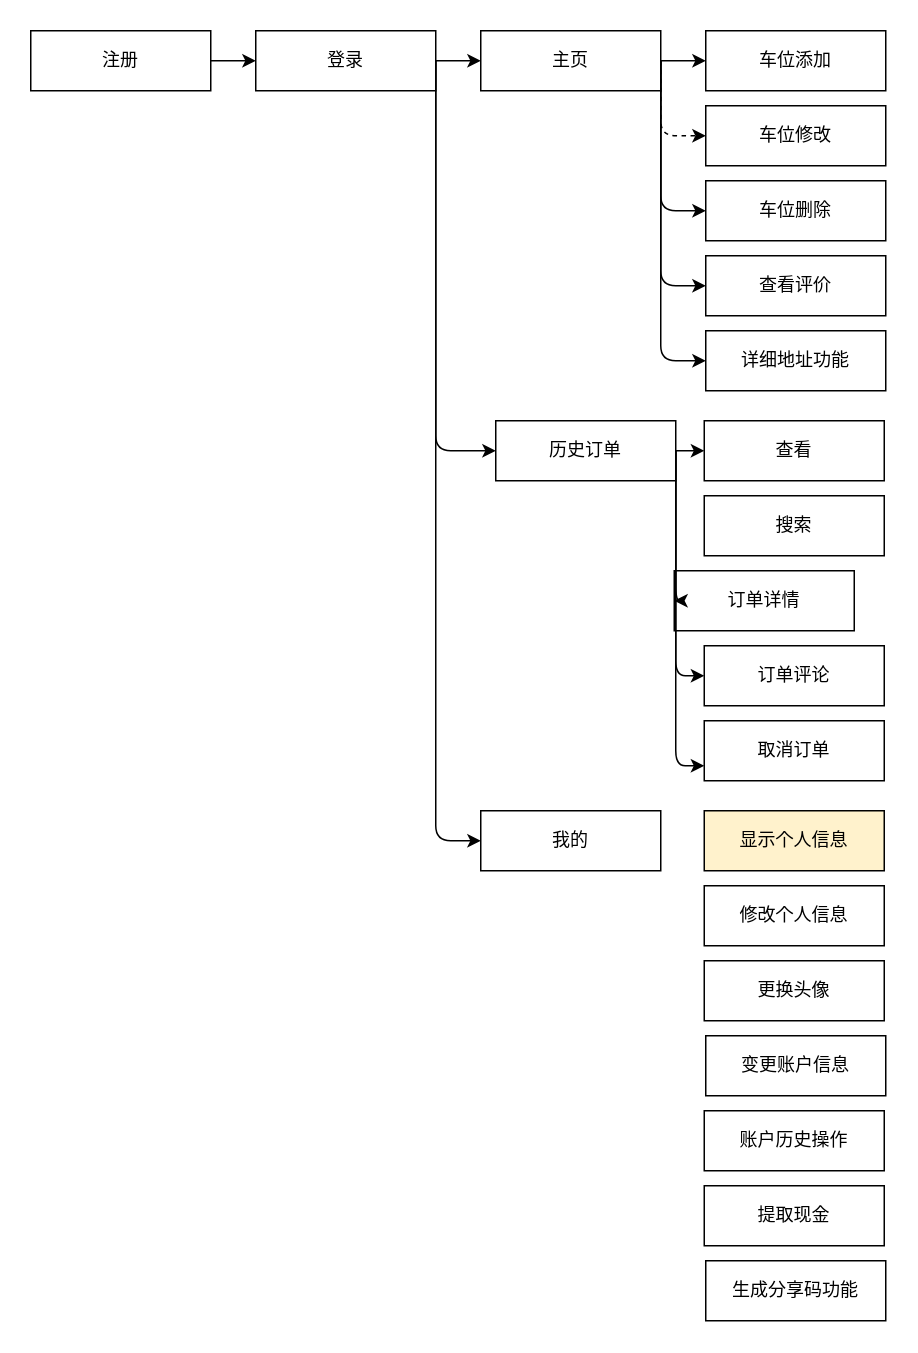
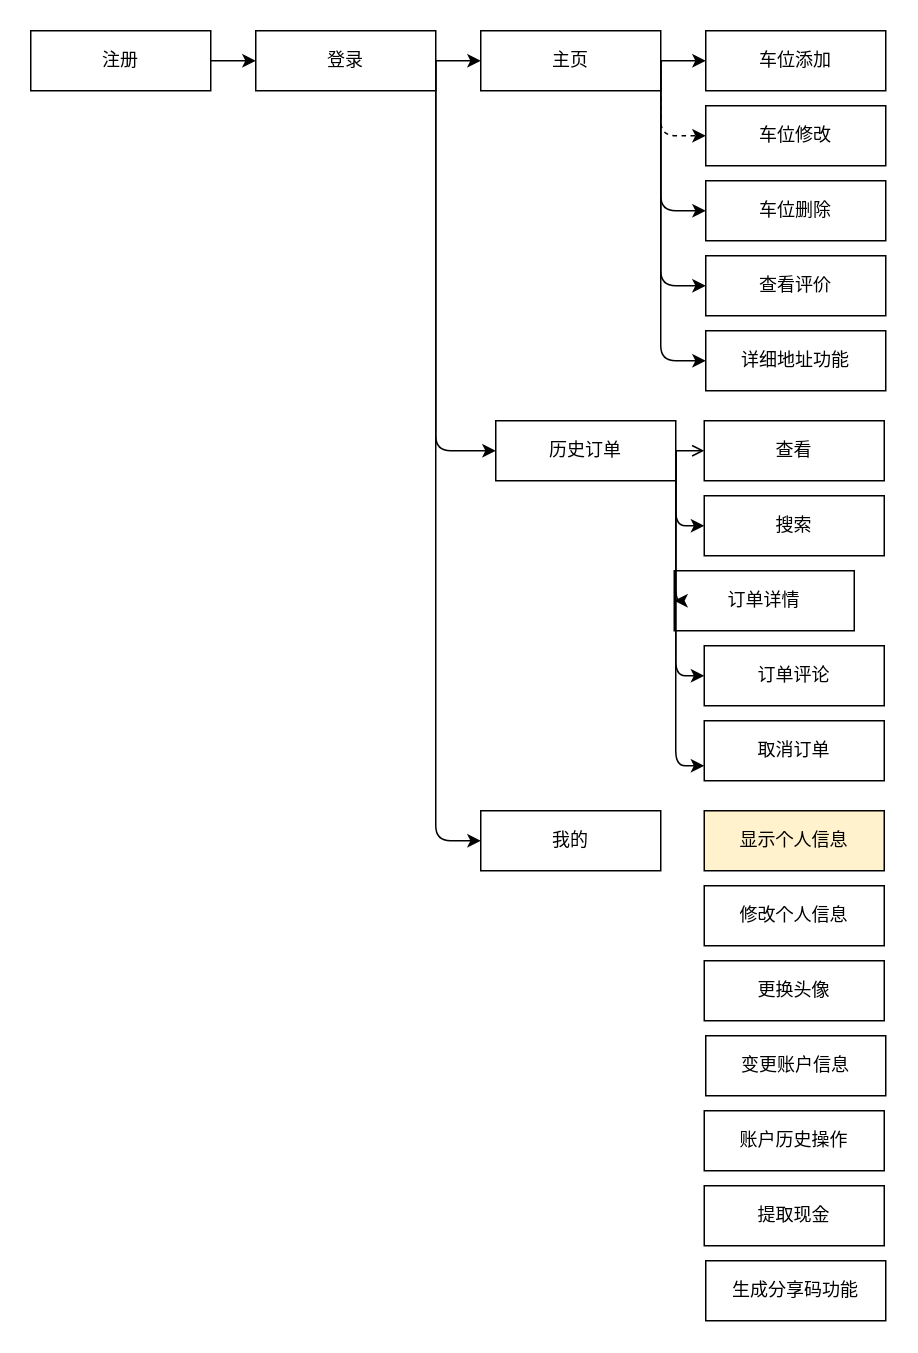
  <mxCell id="0" />
  <mxCell id="1" parent="0" />
  <mxCell id="2" value="登录" style="rounded=0;whiteSpace=wrap;html=1;" vertex="1" parent="1"><mxGeometry x="170" y="20" width="120" height="40" as="geometry" /></mxCell>
  <mxCell id="3" value="主页" style="rounded=0;whiteSpace=wrap;html=1;" vertex="1" parent="1"><mxGeometry x="320" y="20" width="120" height="40" as="geometry" /></mxCell>
  <mxCell id="4" value="" style="endArrow=classic;html=1;exitX=1;exitY=0.5;exitDx=0;exitDy=0;entryX=0;entryY=0.5;entryDx=0;entryDy=0;" edge="1" parent="1" source="2" target="3"><mxGeometry width="50" height="50" relative="1" as="geometry"><mxPoint x="530" y="310" as="sourcePoint" /><mxPoint x="580" y="260" as="targetPoint" /></mxGeometry></mxCell>
  <mxCell id="5" value="车位添加" style="rounded=0;whiteSpace=wrap;html=1;" vertex="1" parent="1"><mxGeometry x="470" y="20" width="120" height="40" as="geometry" /></mxCell>
  <mxCell id="6" value="" style="endArrow=classic;html=1;exitX=1;exitY=0.5;exitDx=0;exitDy=0;entryX=0;entryY=0.5;entryDx=0;entryDy=0;" edge="1" parent="1" source="3" target="5"><mxGeometry width="50" height="50" relative="1" as="geometry"><mxPoint x="530" y="310" as="sourcePoint" /><mxPoint x="580" y="260" as="targetPoint" /></mxGeometry></mxCell>
  <mxCell id="7" value="车位修改" style="rounded=0;whiteSpace=wrap;html=1;" vertex="1" parent="1"><mxGeometry x="470" y="70" width="120" height="40" as="geometry" /></mxCell>
  <mxCell id="8" value="" style="endArrow=classic;html=1;exitX=1;exitY=0.5;exitDx=0;exitDy=0;entryX=0;entryY=0.5;entryDx=0;entryDy=0;dashed=1;" edge="1" parent="1" source="3" target="7"><mxGeometry width="50" height="50" relative="1" as="geometry"><mxPoint x="530" y="310" as="sourcePoint" /><mxPoint x="580" y="260" as="targetPoint" /><Array as="points"><mxPoint x="440" y="90" /></Array></mxGeometry></mxCell>
  <mxCell id="9" value="车位删除" style="rounded=0;whiteSpace=wrap;html=1;" vertex="1" parent="1"><mxGeometry x="470" y="120" width="120" height="40" as="geometry" /></mxCell>
  <mxCell id="10" value="查看评价" style="rounded=0;whiteSpace=wrap;html=1;" vertex="1" parent="1"><mxGeometry x="470" y="170" width="120" height="40" as="geometry" /></mxCell>
  <mxCell id="11" value="" style="endArrow=classic;html=1;exitX=1;exitY=0.5;exitDx=0;exitDy=0;entryX=0;entryY=0.5;entryDx=0;entryDy=0;" edge="1" parent="1" source="3" target="9"><mxGeometry width="50" height="50" relative="1" as="geometry"><mxPoint x="530" y="310" as="sourcePoint" /><mxPoint x="580" y="260" as="targetPoint" /><Array as="points"><mxPoint x="440" y="140" /></Array></mxGeometry></mxCell>
  <mxCell id="12" value="" style="endArrow=classic;html=1;entryX=0;entryY=0.5;entryDx=0;entryDy=0;" edge="1" parent="1" target="10"><mxGeometry width="50" height="50" relative="1" as="geometry"><mxPoint x="440" y="40" as="sourcePoint" /><mxPoint x="580" y="260" as="targetPoint" /><Array as="points"><mxPoint x="440" y="190" /></Array></mxGeometry></mxCell>
  <mxCell id="13" value="详细地址功能" style="rounded=0;whiteSpace=wrap;html=1;" vertex="1" parent="1"><mxGeometry x="470" y="220" width="120" height="40" as="geometry" /></mxCell>
  <mxCell id="14" value="" style="endArrow=classic;html=1;entryX=0;entryY=0.5;entryDx=0;entryDy=0;" edge="1" parent="1" target="13"><mxGeometry width="50" height="50" relative="1" as="geometry"><mxPoint x="440" y="40" as="sourcePoint" /><mxPoint x="580" y="260" as="targetPoint" /><Array as="points"><mxPoint x="440" y="240" /></Array></mxGeometry></mxCell>
  <mxCell id="15" style="edgeStyle=orthogonalEdgeStyle;rounded=0;orthogonalLoop=1;jettySize=auto;html=1;exitX=1;exitY=0.5;exitDx=0;exitDy=0;entryX=0;entryY=0.5;entryDx=0;entryDy=0;" edge="1" parent="1" source="16" target="2"><mxGeometry relative="1" as="geometry" /></mxCell>
  <mxCell id="16" value="注册" style="rounded=0;whiteSpace=wrap;html=1;" vertex="1" parent="1"><mxGeometry y="20" width="120" height="40" as="geometry" x="20" /></mxCell>
- <mxCell id="17" style="edgeStyle=orthogonalEdgeStyle;rounded=0;orthogonalLoop=1;jettySize=auto;html=1;exitX=1;exitY=0.5;exitDx=0;exitDy=0;entryX=0;entryY=0.5;entryDx=0;entryDy=0;" edge="1" parent="1" source="18" target="20"><mxGeometry relative="1" as="geometry" /></mxCell>
+ <mxCell id="17" style="edgeStyle=orthogonalEdgeStyle;rounded=0;orthogonalLoop=1;jettySize=auto;html=1;exitX=1;exitY=0.5;exitDx=0;exitDy=0;entryX=0;entryY=0.5;entryDx=0;entryDy=0;endArrow=open;" edge="1" parent="1" source="18" target="20"><mxGeometry relative="1" as="geometry" /></mxCell>
  <mxCell id="18" value="历史订单" style="rounded=0;whiteSpace=wrap;html=1;" vertex="1" parent="1"><mxGeometry x="330" y="280" width="120" height="40" as="geometry" /></mxCell>
  <mxCell id="19" value="" style="endArrow=classic;html=1;exitX=1;exitY=0.5;exitDx=0;exitDy=0;entryX=0;entryY=0.5;entryDx=0;entryDy=0;" edge="1" parent="1" source="2" target="18"><mxGeometry width="50" height="50" relative="1" as="geometry"><mxPoint x="410" y="250" as="sourcePoint" /><mxPoint x="460" y="200" as="targetPoint" /><Array as="points"><mxPoint x="290" y="300" /></Array></mxGeometry></mxCell>
  <mxCell id="20" value="查看" style="rounded=0;whiteSpace=wrap;html=1;" vertex="1" parent="1"><mxGeometry x="469" y="280" width="120" height="40" as="geometry" /></mxCell>
  <mxCell id="21" value="搜索" style="rounded=0;whiteSpace=wrap;html=1;" vertex="1" parent="1"><mxGeometry x="469" y="330" width="120" height="40" as="geometry" /></mxCell>
  <mxCell id="22" value="订单详情" style="rounded=0;whiteSpace=wrap;html=1;" vertex="1" parent="1"><mxGeometry x="449" y="380" width="120" height="40" as="geometry" /></mxCell>
  <mxCell id="23" value="订单评论" style="rounded=0;whiteSpace=wrap;html=1;" vertex="1" parent="1"><mxGeometry x="469" y="430" width="120" height="40" as="geometry" /></mxCell>
  <mxCell id="24" value="取消订单" style="rounded=0;whiteSpace=wrap;html=1;" vertex="1" parent="1"><mxGeometry x="469" y="480" width="120" height="40" as="geometry" /></mxCell>
+ <mxCell id="25" value="" style="endArrow=classic;html=1;exitX=1;exitY=0.5;exitDx=0;exitDy=0;entryX=0;entryY=0.5;entryDx=0;entryDy=0;" edge="1" parent="1" source="18" target="21"><mxGeometry width="50" height="50" relative="1" as="geometry"><mxPoint x="500" y="350" as="sourcePoint" /><mxPoint x="550" y="300" as="targetPoint" /><Array as="points"><mxPoint x="450" y="350" /></Array></mxGeometry></mxCell>
  <mxCell id="26" value="" style="endArrow=classic;html=1;entryX=0;entryY=0.5;entryDx=0;entryDy=0;" edge="1" parent="1" target="22"><mxGeometry width="50" height="50" relative="1" as="geometry"><mxPoint x="450" y="300" as="sourcePoint" /><mxPoint x="550" y="300" as="targetPoint" /><Array as="points"><mxPoint x="450" y="400" /></Array></mxGeometry></mxCell>
  <mxCell id="27" value="" style="endArrow=classic;html=1;entryX=0;entryY=0.5;entryDx=0;entryDy=0;" edge="1" parent="1" target="23"><mxGeometry width="50" height="50" relative="1" as="geometry"><mxPoint x="450" y="300" as="sourcePoint" /><mxPoint x="550" y="300" as="targetPoint" /><Array as="points"><mxPoint x="450" y="450" /></Array></mxGeometry></mxCell>
  <mxCell id="28" value="" style="endArrow=classic;html=1;entryX=0;entryY=0.75;entryDx=0;entryDy=0;" edge="1" parent="1" target="24"><mxGeometry width="50" height="50" relative="1" as="geometry"><mxPoint x="450" y="300" as="sourcePoint" /><mxPoint x="479" y="460" as="targetPoint" /><Array as="points"><mxPoint x="450" y="510" /></Array></mxGeometry></mxCell>
  <mxCell id="29" value="我的" style="rounded=0;whiteSpace=wrap;html=1;" vertex="1" parent="1"><mxGeometry x="320" y="540" width="120" height="40" as="geometry" /></mxCell>
  <mxCell id="30" value="" style="endArrow=classic;html=1;entryX=0;entryY=0.5;entryDx=0;entryDy=0;" edge="1" parent="1" target="29"><mxGeometry width="50" height="50" relative="1" as="geometry"><mxPoint x="290" y="40" as="sourcePoint" /><mxPoint x="560" y="340" as="targetPoint" /><Array as="points"><mxPoint x="290" y="560" /></Array></mxGeometry></mxCell>
  <mxCell id="31" value="显示个人信息" style="rounded=0;whiteSpace=wrap;html=1;fillColor=#fff2cc;" vertex="1" parent="1"><mxGeometry x="469" y="540" width="120" height="40" as="geometry" /></mxCell>
  <mxCell id="32" value="修改个人信息" style="rounded=0;whiteSpace=wrap;html=1;" vertex="1" parent="1"><mxGeometry x="469" y="590" width="120" height="40" as="geometry" /></mxCell>
  <mxCell id="33" value="更换头像" style="rounded=0;whiteSpace=wrap;html=1;" vertex="1" parent="1"><mxGeometry x="469" y="640" width="120" height="40" as="geometry" /></mxCell>
  <mxCell id="34" value="变更账户信息" style="rounded=0;whiteSpace=wrap;html=1;" vertex="1" parent="1"><mxGeometry x="470" y="690" width="120" height="40" as="geometry" /></mxCell>
  <mxCell id="35" value="账户历史操作" style="rounded=0;whiteSpace=wrap;html=1;" vertex="1" parent="1"><mxGeometry x="469" y="740" width="120" height="40" as="geometry" /></mxCell>
  <mxCell id="36" value="提取现金" style="rounded=0;whiteSpace=wrap;html=1;" vertex="1" parent="1"><mxGeometry x="469" y="790" width="120" height="40" as="geometry" /></mxCell>
  <mxCell id="37" value="生成分享码功能" style="rounded=0;whiteSpace=wrap;html=1;" vertex="1" parent="1"><mxGeometry x="470" y="840" width="120" height="40" as="geometry" /></mxCell>
